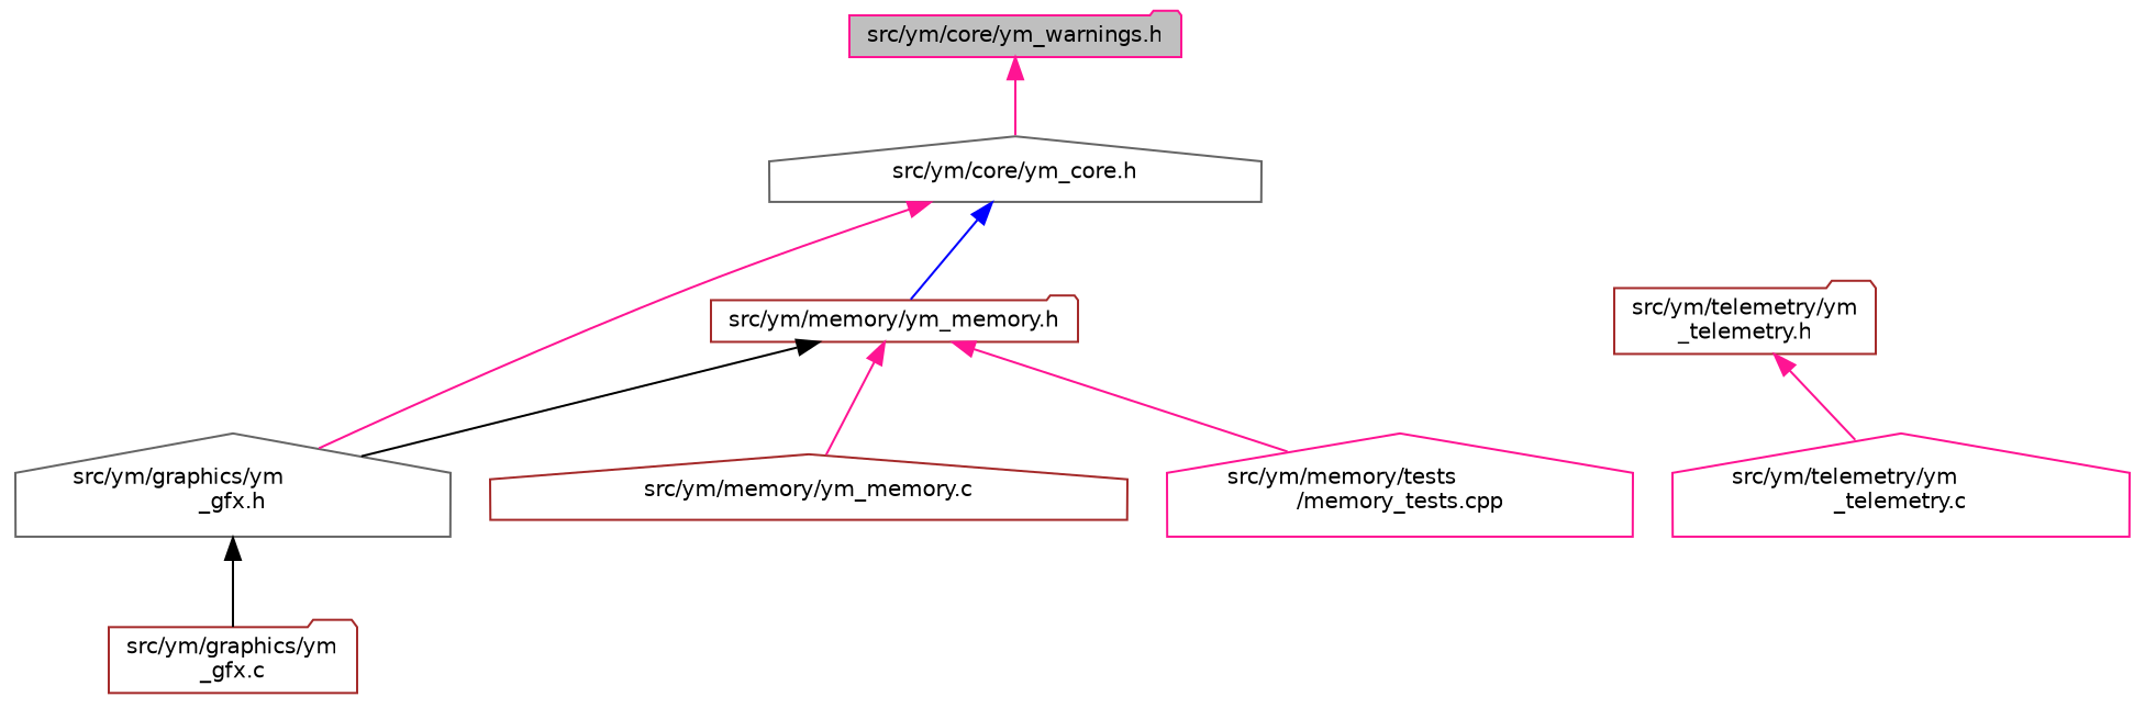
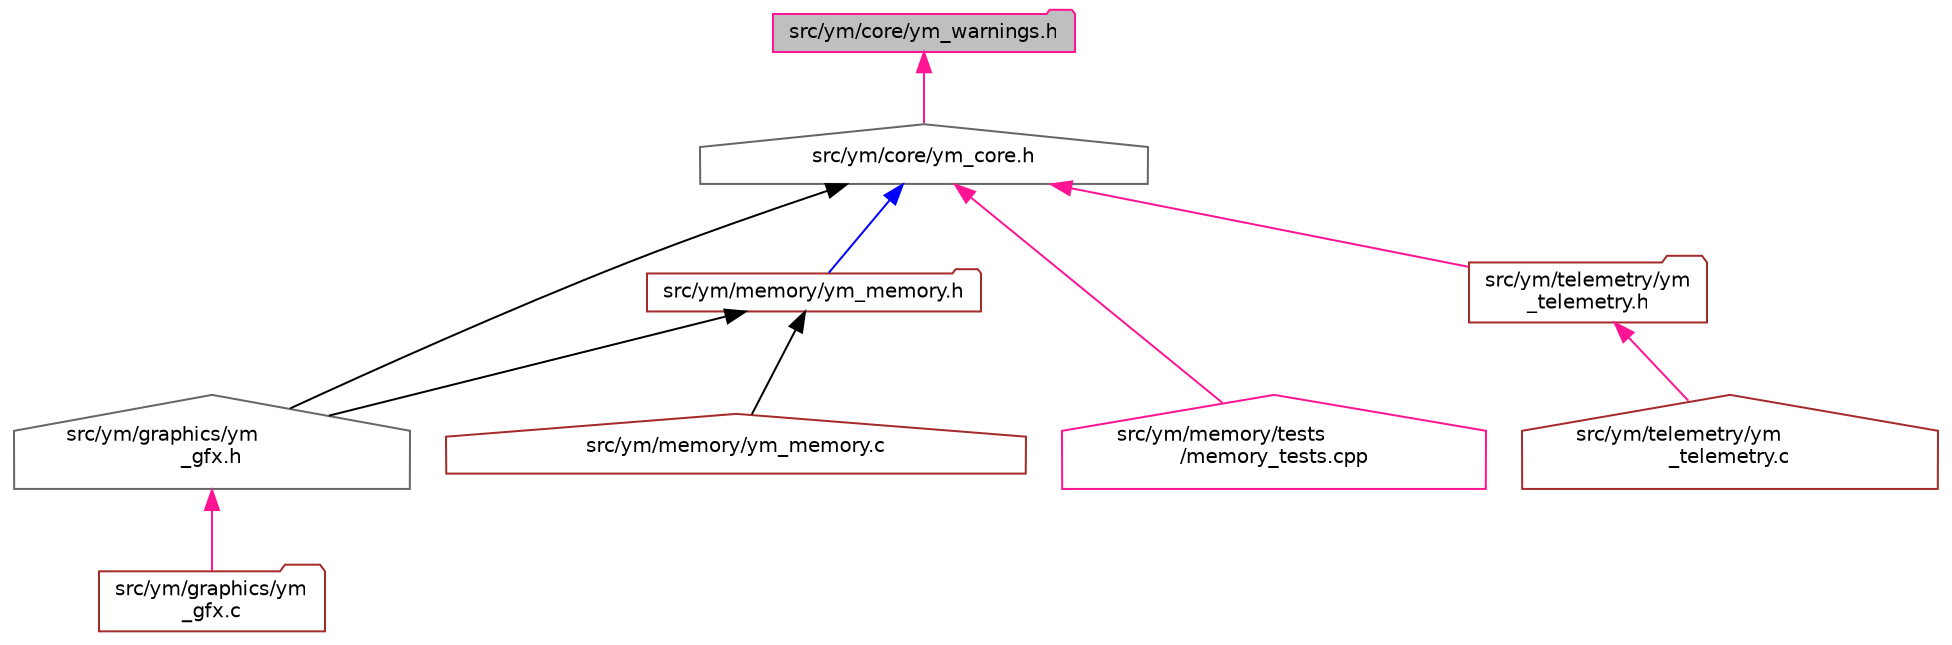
  digraph {
    node [color=brown fillcolor=white fontname=Helvetica fontsize=10 shape=house style=filled]
    edge [color=deeppink dir=back fontname=Helvetica fontsize=10 labelfontname=Helvetica labelfontsize=10 style=solid]
    n1 [color=deeppink fillcolor=grey75 fontcolor=black height=0.2 label="src/ym/core/ym_warnings.h" shape=folder width=0.4]
    n2 [color=gray40 height=0.2 label="src/ym/core/ym_core.h" width=0.4]
    n3 [color=gray40 height=0.2 label="src/ym/graphics/ym\l_gfx.h" width=0.4]
    n4 [height=0.2 label="src/ym/memory/ym_memory.h" shape=folder width=0.4]
    n5 [height=0.2 label="src/ym/telemetry/ym\l_telemetry.h" shape=folder width=0.4]
    n6 [height=0.2 label="src/ym/graphics/ym\l_gfx.c" shape=folder width=0.4]
    n7 [color=deeppink height=0.2 label="src/ym/memory/tests\l/memory_tests.cpp" width=0.4]
    n8 [height=0.2 label="src/ym/memory/ym_memory.c" width=0.4]
-   n9 [color=deeppink height=0.2 label="src/ym/telemetry/ym\l_telemetry.c" width=0.4]
+   n9 [height=0.2 label="src/ym/telemetry/ym\l_telemetry.c" width=0.4]
    n1 -> n2
-   n2 -> n3
+   n2 -> n3 [color=black]
    n2 -> n4 [color=blue]
-   n3 -> n6 [color=black]
+   n2 -> n5
+   n3 -> n6
    n4 -> n3 [color=black]
-   n4 -> n7
-   n4 -> n8
+   n2 -> n7
+   n4 -> n8 [color=black]
    n5 -> n9
  }
